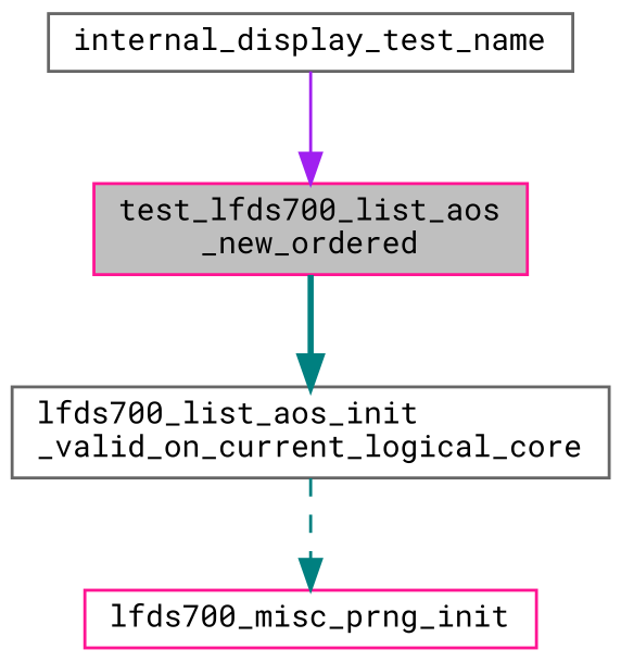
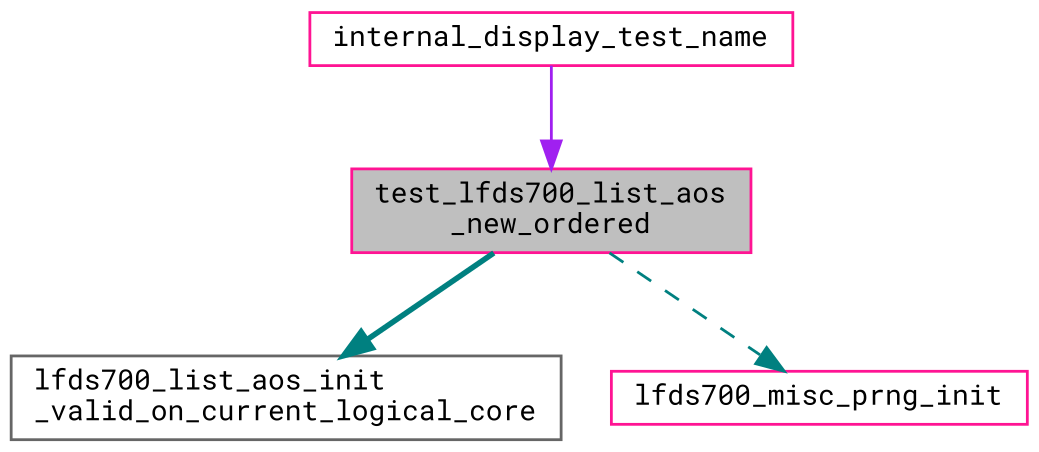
  digraph {
    fontname="Roboto Mono"
    rankdir=TB
    node [color=deeppink fillcolor=white fontname="Roboto Mono" fontsize=10 shape=record style=filled]
    edge [color=teal fontname="Roboto Mono" fontsize=10 labelfontname=Helvetica labelfontsize=10]
    n1 [fillcolor=grey75 fontcolor=black height=0.2 label="test_lfds700_list_aos\l_new_ordered" width=0.4]
    n2 [color=gray40 height=0.2 label="lfds700_list_aos_init\l_valid_on_current_logical_core" width=0.4]
    n3 [height=0.2 label=lfds700_misc_prng_init width=0.4]
-   n4 [color=gray40 height=0.2 label=internal_display_test_name width=0.4]
+   n4 [height=0.2 label=internal_display_test_name width=0.4]
    n1 -> n2 [style=bold]
-   n2 -> n3 [style=dashed]
+   n1 -> n3 [style=dashed]
    n4 -> n1 [color=purple style=solid]
  }
